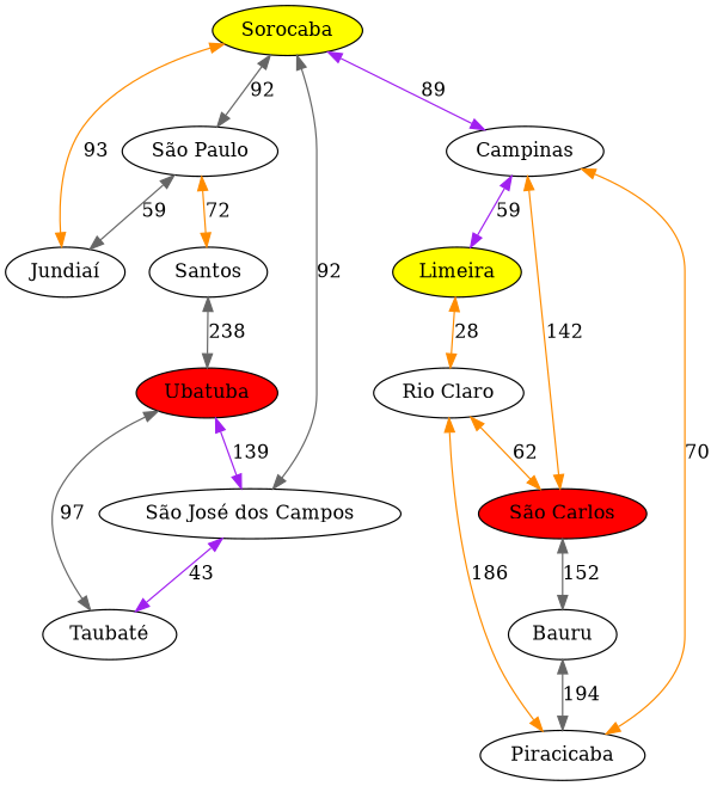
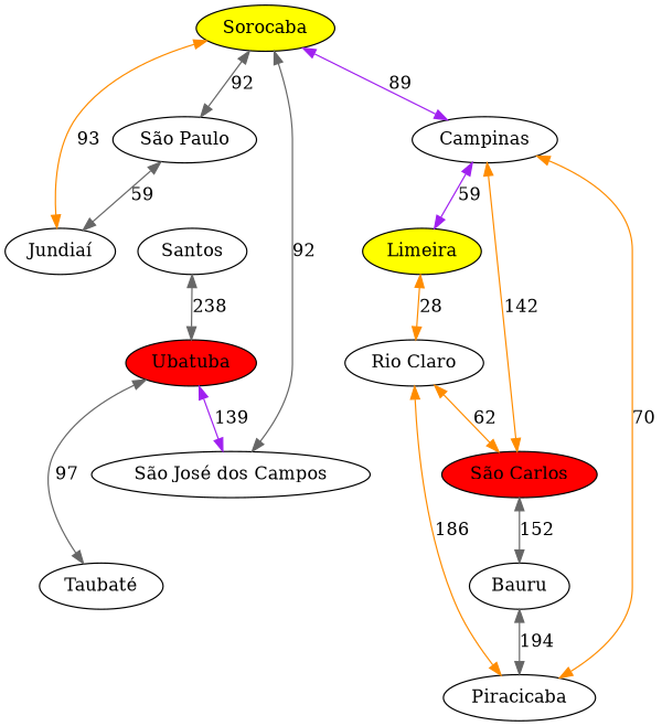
  digraph {
    edge [color=gray40 dir=both]
    Sorocaba [color=black fillcolor=yellow fontcolor=black style=filled]
    "São Paulo"
    "Jundiaí"
    Campinas
    "São José dos Campos"
    Santos
    Limeira [color=black fillcolor=yellow fontcolor=black style=filled]
    "Rio Claro"
    "São Carlos" [color=black fillcolor=red fontcolor=black style=filled]
    Bauru
    Piracicaba
    Ubatuba [color=black fillcolor=red fontcolor=black style=filled]
    "Taubaté"
    Sorocaba -> "São Paulo" [label=92]
    Sorocaba -> "Jundiaí" [color=darkorange label=93]
    Sorocaba -> Campinas [color=purple label=89]
    Sorocaba -> "São José dos Campos" [label=92]
    "São Paulo" -> "Jundiaí" [label=59]
-   "São Paulo" -> Santos [color=darkorange label=72]
    Campinas -> Limeira [color=purple label=59]
-   "São José dos Campos" -> "Taubaté" [color=purple label=43]
    Santos -> Ubatuba [label=238]
    Limeira -> "Rio Claro" [color=darkorange label=28]
    "Rio Claro" -> "São Carlos" [color=darkorange label=62]
    "São Carlos" -> Campinas [color=darkorange label=142]
    "São Carlos" -> Bauru [label=152]
    Bauru -> Piracicaba [label=194]
    Piracicaba -> Campinas [color=darkorange label=70]
    Piracicaba -> "Rio Claro" [color=darkorange label=186]
    Ubatuba -> "São José dos Campos" [color=purple label=139]
    Ubatuba -> "Taubaté" [label=97]
  }
